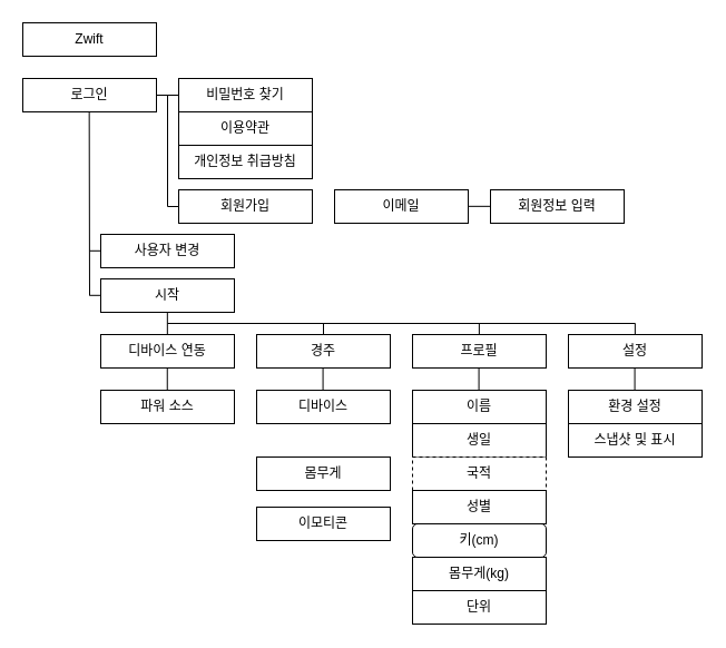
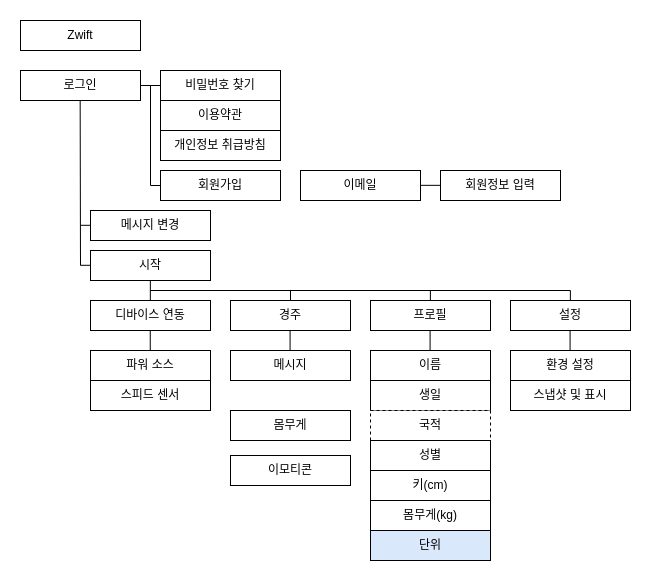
  <mxCell id="0" />
  <mxCell id="1" parent="0" />
  <mxCell id="2" value="Zwift" style="rounded=0;whiteSpace=wrap;html=1;" parent="1" vertex="1"><mxGeometry x="20" y="20" width="120" height="30" as="geometry" /></mxCell>
  <mxCell id="3" value="로그인" style="rounded=0;whiteSpace=wrap;html=1;" parent="1" vertex="1"><mxGeometry x="20" y="70" width="120" height="30" as="geometry" /></mxCell>
- <mxCell id="4" value="사용자 변경" style="rounded=0;whiteSpace=wrap;html=1;" parent="1" vertex="1"><mxGeometry x="90" y="210" width="120" height="30" as="geometry" /></mxCell>
+ <mxCell id="4" value="메시지 변경" style="rounded=0;whiteSpace=wrap;html=1;" parent="1" vertex="1"><mxGeometry x="90" y="210" width="120" height="30" as="geometry" /></mxCell>
  <mxCell id="5" value="비밀번호 찾기" style="rounded=0;whiteSpace=wrap;html=1;" parent="1" vertex="1"><mxGeometry x="160" y="70" width="120" height="30" as="geometry" /></mxCell>
  <mxCell id="6" value="" style="endArrow=none;html=1;rounded=0;entryX=1;entryY=0.5;entryDx=0;entryDy=0;" parent="1" target="3" edge="1"><mxGeometry width="50" height="50" relative="1" as="geometry"><mxPoint x="160" y="85" as="sourcePoint" /><mxPoint x="210" y="180" as="targetPoint" /></mxGeometry></mxCell>
  <mxCell id="7" value="이용약관" style="rounded=0;whiteSpace=wrap;html=1;" parent="1" vertex="1"><mxGeometry x="160" y="100" width="120" height="30" as="geometry" /></mxCell>
  <mxCell id="8" value="개인정보 취급방침" style="rounded=0;whiteSpace=wrap;html=1;" parent="1" vertex="1"><mxGeometry x="160" y="130" width="120" height="30" as="geometry" /></mxCell>
  <mxCell id="9" value="회원가입" style="rounded=0;whiteSpace=wrap;html=1;" parent="1" vertex="1"><mxGeometry x="160" y="170" width="120" height="30" as="geometry" /></mxCell>
  <mxCell id="10" value="이메일" style="rounded=0;whiteSpace=wrap;html=1;" parent="1" vertex="1"><mxGeometry x="300" y="170" width="120" height="30" as="geometry" /></mxCell>
  <mxCell id="11" value="" style="endArrow=none;html=1;rounded=0;entryX=1;entryY=0.5;entryDx=0;entryDy=0;exitX=0;exitY=0.5;exitDx=0;exitDy=0;" parent="1" edge="1"><mxGeometry width="50" height="50" relative="1" as="geometry"><mxPoint x="440" y="184.83" as="sourcePoint" /><mxPoint x="420" y="184.83" as="targetPoint" /></mxGeometry></mxCell>
  <mxCell id="12" value="회원정보 입력" style="rounded=0;whiteSpace=wrap;html=1;" parent="1" vertex="1"><mxGeometry x="440" y="170" width="120" height="30" as="geometry" /></mxCell>
  <mxCell id="13" value="" style="endArrow=none;html=1;rounded=0;entryX=0.5;entryY=1;entryDx=0;entryDy=0;" parent="1" edge="1"><mxGeometry width="50" height="50" relative="1" as="geometry"><mxPoint x="80" y="265" as="sourcePoint" /><mxPoint x="79.66" y="100" as="targetPoint" /></mxGeometry></mxCell>
  <mxCell id="14" value="" style="endArrow=none;html=1;rounded=0;entryX=0.5;entryY=1;entryDx=0;entryDy=0;exitX=0.5;exitY=0;exitDx=0;exitDy=0;" parent="1" edge="1"><mxGeometry width="50" height="50" relative="1" as="geometry"><mxPoint x="149.83" y="300" as="sourcePoint" /><mxPoint x="149.83" y="280" as="targetPoint" /></mxGeometry></mxCell>
  <mxCell id="15" value="디바이스 연동" style="rounded=0;whiteSpace=wrap;html=1;" parent="1" vertex="1"><mxGeometry x="90" y="300" width="120" height="30" as="geometry" /></mxCell>
  <mxCell id="16" value="파워 소스" style="rounded=0;whiteSpace=wrap;html=1;" parent="1" vertex="1"><mxGeometry x="90" y="350" width="120" height="30" as="geometry" /></mxCell>
+ <mxCell id="17" value="스피드 센서" style="rounded=0;whiteSpace=wrap;html=1;" parent="1" vertex="1"><mxGeometry x="90" y="380" width="120" height="30" as="geometry" /></mxCell>
  <mxCell id="18" value="프로필" style="rounded=0;whiteSpace=wrap;html=1;" parent="1" vertex="1"><mxGeometry x="370" y="300" width="120" height="30" as="geometry" /></mxCell>
  <mxCell id="19" value="설정" style="rounded=0;whiteSpace=wrap;html=1;" parent="1" vertex="1"><mxGeometry x="510" y="300" width="120" height="30" as="geometry" /></mxCell>
  <mxCell id="20" value="경주" style="rounded=0;whiteSpace=wrap;html=1;" parent="1" vertex="1"><mxGeometry x="230" y="300" width="120" height="30" as="geometry" /></mxCell>
  <mxCell id="21" value="이름" style="rounded=0;whiteSpace=wrap;html=1;" parent="1" vertex="1"><mxGeometry x="370" y="350" width="120" height="30" as="geometry" /></mxCell>
  <mxCell id="22" value="생일" style="rounded=0;whiteSpace=wrap;html=1;" parent="1" vertex="1"><mxGeometry x="370" y="380" width="120" height="30" as="geometry" /></mxCell>
  <mxCell id="23" value="국적" style="rounded=0;whiteSpace=wrap;html=1;dashed=1;" parent="1" vertex="1"><mxGeometry x="370" y="410" width="120" height="30" as="geometry" /></mxCell>
  <mxCell id="24" value="몸무게(kg)" style="rounded=0;whiteSpace=wrap;html=1;" parent="1" vertex="1"><mxGeometry x="370" y="500" width="120" height="30" as="geometry" /></mxCell>
- <mxCell id="25" value="키(cm)" style="whiteSpace=wrap;html=1;rounded=1;" parent="1" vertex="1"><mxGeometry x="370" y="470" width="120" height="30" as="geometry" /></mxCell>
+ <mxCell id="25" value="키(cm)" style="rounded=0;whiteSpace=wrap;html=1;" parent="1" vertex="1"><mxGeometry x="370" y="470" width="120" height="30" as="geometry" /></mxCell>
  <mxCell id="26" value="성별" style="rounded=0;whiteSpace=wrap;html=1;" parent="1" vertex="1"><mxGeometry x="370" y="440" width="120" height="30" as="geometry" /></mxCell>
- <mxCell id="27" value="단위" style="rounded=0;whiteSpace=wrap;html=1;" parent="1" vertex="1"><mxGeometry x="370" y="530" width="120" height="30" as="geometry" /></mxCell>
+ <mxCell id="27" value="단위" style="rounded=0;whiteSpace=wrap;html=1;fillColor=#dae8fc;" parent="1" vertex="1"><mxGeometry x="370" y="530" width="120" height="30" as="geometry" /></mxCell>
  <mxCell id="28" value="환경 설정" style="rounded=0;whiteSpace=wrap;html=1;" parent="1" vertex="1"><mxGeometry x="510" y="350" width="120" height="30" as="geometry" /></mxCell>
  <mxCell id="29" value="스냅샷 및 표시" style="rounded=0;whiteSpace=wrap;html=1;" parent="1" vertex="1"><mxGeometry x="510" y="380" width="120" height="30" as="geometry" /></mxCell>
  <mxCell id="30" value="몸무게" style="rounded=0;whiteSpace=wrap;html=1;" parent="1" vertex="1"><mxGeometry x="230" y="410" width="120" height="30" as="geometry" /></mxCell>
- <mxCell id="31" value="디바이스" style="rounded=0;whiteSpace=wrap;html=1;" parent="1" vertex="1"><mxGeometry x="230" y="350" width="120" height="30" as="geometry" /></mxCell>
+ <mxCell id="31" value="메시지" style="rounded=0;whiteSpace=wrap;html=1;" parent="1" vertex="1"><mxGeometry x="230" y="350" width="120" height="30" as="geometry" /></mxCell>
  <mxCell id="32" value="이모티콘" style="rounded=0;whiteSpace=wrap;html=1;" parent="1" vertex="1"><mxGeometry x="230" y="455" width="120" height="30" as="geometry" /></mxCell>
  <mxCell id="33" value="" style="endArrow=none;html=1;rounded=0;entryX=0.5;entryY=1;entryDx=0;entryDy=0;exitX=0.5;exitY=0;exitDx=0;exitDy=0;" parent="1" edge="1"><mxGeometry width="50" height="50" relative="1" as="geometry"><mxPoint x="429.58" y="350" as="sourcePoint" /><mxPoint x="429.58" y="330" as="targetPoint" /></mxGeometry></mxCell>
  <mxCell id="34" value="" style="endArrow=none;html=1;rounded=0;entryX=0.5;entryY=1;entryDx=0;entryDy=0;exitX=0.5;exitY=0;exitDx=0;exitDy=0;" parent="1" edge="1"><mxGeometry width="50" height="50" relative="1" as="geometry"><mxPoint x="569.58" y="350" as="sourcePoint" /><mxPoint x="569.58" y="330" as="targetPoint" /></mxGeometry></mxCell>
  <mxCell id="35" value="" style="endArrow=none;html=1;rounded=0;entryX=0.5;entryY=1;entryDx=0;entryDy=0;exitX=0.5;exitY=0;exitDx=0;exitDy=0;" parent="1" edge="1"><mxGeometry width="50" height="50" relative="1" as="geometry"><mxPoint x="289.58" y="350" as="sourcePoint" /><mxPoint x="289.58" y="330" as="targetPoint" /></mxGeometry></mxCell>
  <mxCell id="36" value="" style="endArrow=none;html=1;rounded=0;" parent="1" edge="1"><mxGeometry width="50" height="50" relative="1" as="geometry"><mxPoint x="150" y="185" as="sourcePoint" /><mxPoint x="150" y="85" as="targetPoint" /></mxGeometry></mxCell>
  <mxCell id="37" value="" style="endArrow=none;html=1;rounded=0;exitX=0;exitY=0.5;exitDx=0;exitDy=0;" parent="1" source="9" edge="1"><mxGeometry width="50" height="50" relative="1" as="geometry"><mxPoint x="130" y="184.76" as="sourcePoint" /><mxPoint x="150" y="185" as="targetPoint" /></mxGeometry></mxCell>
  <mxCell id="38" value="시작" style="rounded=0;whiteSpace=wrap;html=1;" parent="1" vertex="1"><mxGeometry x="90" y="250" width="120" height="30" as="geometry" /></mxCell>
  <mxCell id="39" value="" style="endArrow=none;html=1;rounded=0;exitX=0;exitY=0.5;exitDx=0;exitDy=0;" parent="1" edge="1"><mxGeometry width="50" height="50" relative="1" as="geometry"><mxPoint x="90" y="224.8" as="sourcePoint" /><mxPoint x="80" y="224.8" as="targetPoint" /></mxGeometry></mxCell>
  <mxCell id="40" value="" style="endArrow=none;html=1;rounded=0;exitX=0;exitY=0.5;exitDx=0;exitDy=0;" parent="1" edge="1"><mxGeometry width="50" height="50" relative="1" as="geometry"><mxPoint x="90" y="264.8" as="sourcePoint" /><mxPoint x="80" y="264.8" as="targetPoint" /></mxGeometry></mxCell>
  <mxCell id="41" value="" style="endArrow=none;html=1;rounded=0;" parent="1" edge="1"><mxGeometry width="50" height="50" relative="1" as="geometry"><mxPoint x="570" y="290" as="sourcePoint" /><mxPoint x="150" y="290" as="targetPoint" /></mxGeometry></mxCell>
  <mxCell id="42" value="" style="endArrow=none;html=1;rounded=0;entryX=0.5;entryY=1;entryDx=0;entryDy=0;exitX=0.5;exitY=0;exitDx=0;exitDy=0;" parent="1" edge="1"><mxGeometry width="50" height="50" relative="1" as="geometry"><mxPoint x="149.76" y="350" as="sourcePoint" /><mxPoint x="149.76" y="330" as="targetPoint" /></mxGeometry></mxCell>
  <mxCell id="43" value="" style="endArrow=none;html=1;rounded=0;entryX=0.5;entryY=1;entryDx=0;entryDy=0;" parent="1" edge="1"><mxGeometry width="50" height="50" relative="1" as="geometry"><mxPoint x="290" y="300" as="sourcePoint" /><mxPoint x="290" y="290" as="targetPoint" /></mxGeometry></mxCell>
  <mxCell id="44" value="" style="endArrow=none;html=1;rounded=0;entryX=0.5;entryY=1;entryDx=0;entryDy=0;" parent="1" edge="1"><mxGeometry width="50" height="50" relative="1" as="geometry"><mxPoint x="429.89" y="300" as="sourcePoint" /><mxPoint x="429.89" y="290" as="targetPoint" /></mxGeometry></mxCell>
  <mxCell id="45" value="" style="endArrow=none;html=1;rounded=0;entryX=0.5;entryY=1;entryDx=0;entryDy=0;" parent="1" edge="1"><mxGeometry width="50" height="50" relative="1" as="geometry"><mxPoint x="569.89" y="300" as="sourcePoint" /><mxPoint x="569.89" y="290" as="targetPoint" /></mxGeometry></mxCell>
